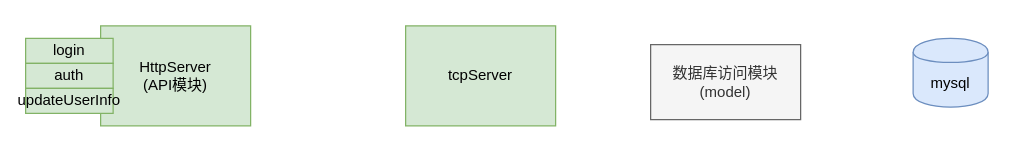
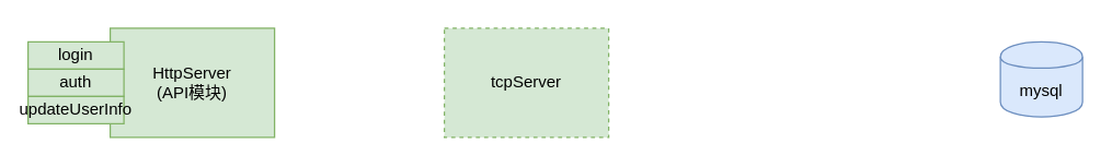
  <mxCell id="0" />
  <mxCell id="1" parent="0" />
- <mxCell id="2" value="数据库访问模块(model)" style="rounded=0;whiteSpace=wrap;html=1;fillColor=#f5f5f5;strokeColor=#666666;fontColor=#333333;" vertex="1" parent="1"><mxGeometry x="520" y="35" width="120" height="60" as="geometry" /></mxCell>
  <mxCell id="3" value="mysql" style="shape=cylinder;whiteSpace=wrap;html=1;boundedLbl=1;backgroundOutline=1;fillColor=#dae8fc;strokeColor=#6c8ebf;" vertex="1" parent="1"><mxGeometry x="730" y="30" width="60" height="55" as="geometry" /></mxCell>
  <mxCell id="4" value="HttpServer&lt;br&gt;(API模块)" style="rounded=0;whiteSpace=wrap;html=1;fillColor=#d5e8d4;strokeColor=#82b366;" vertex="1" parent="1"><mxGeometry x="80" y="20" width="120" height="80" as="geometry" /></mxCell>
  <mxCell id="5" value="login" style="rounded=0;whiteSpace=wrap;html=1;fillColor=#d5e8d4;strokeColor=#82b366;" vertex="1" parent="1"><mxGeometry x="20" y="30" width="70" height="20" as="geometry" /></mxCell>
  <mxCell id="6" value="auth" style="rounded=0;whiteSpace=wrap;html=1;fillColor=#d5e8d4;strokeColor=#82b366;" vertex="1" parent="1"><mxGeometry x="20" y="50" width="70" height="20" as="geometry" /></mxCell>
  <mxCell id="7" value="updateUserInfo" style="rounded=0;whiteSpace=wrap;html=1;fillColor=#d5e8d4;strokeColor=#82b366;" vertex="1" parent="1"><mxGeometry x="20" y="70" width="70" height="20" as="geometry" /></mxCell>
- <mxCell id="8" value="tcpServer" style="rounded=0;whiteSpace=wrap;html=1;fillColor=#d5e8d4;strokeColor=#82b366;" vertex="1" parent="1"><mxGeometry x="324" y="20" width="120" height="80" as="geometry" /></mxCell>
+ <mxCell id="8" value="tcpServer" style="rounded=0;whiteSpace=wrap;html=1;fillColor=#d5e8d4;strokeColor=#82b366;dashed=1;" vertex="1" parent="1"><mxGeometry x="324" y="20" width="120" height="80" as="geometry" /></mxCell>
